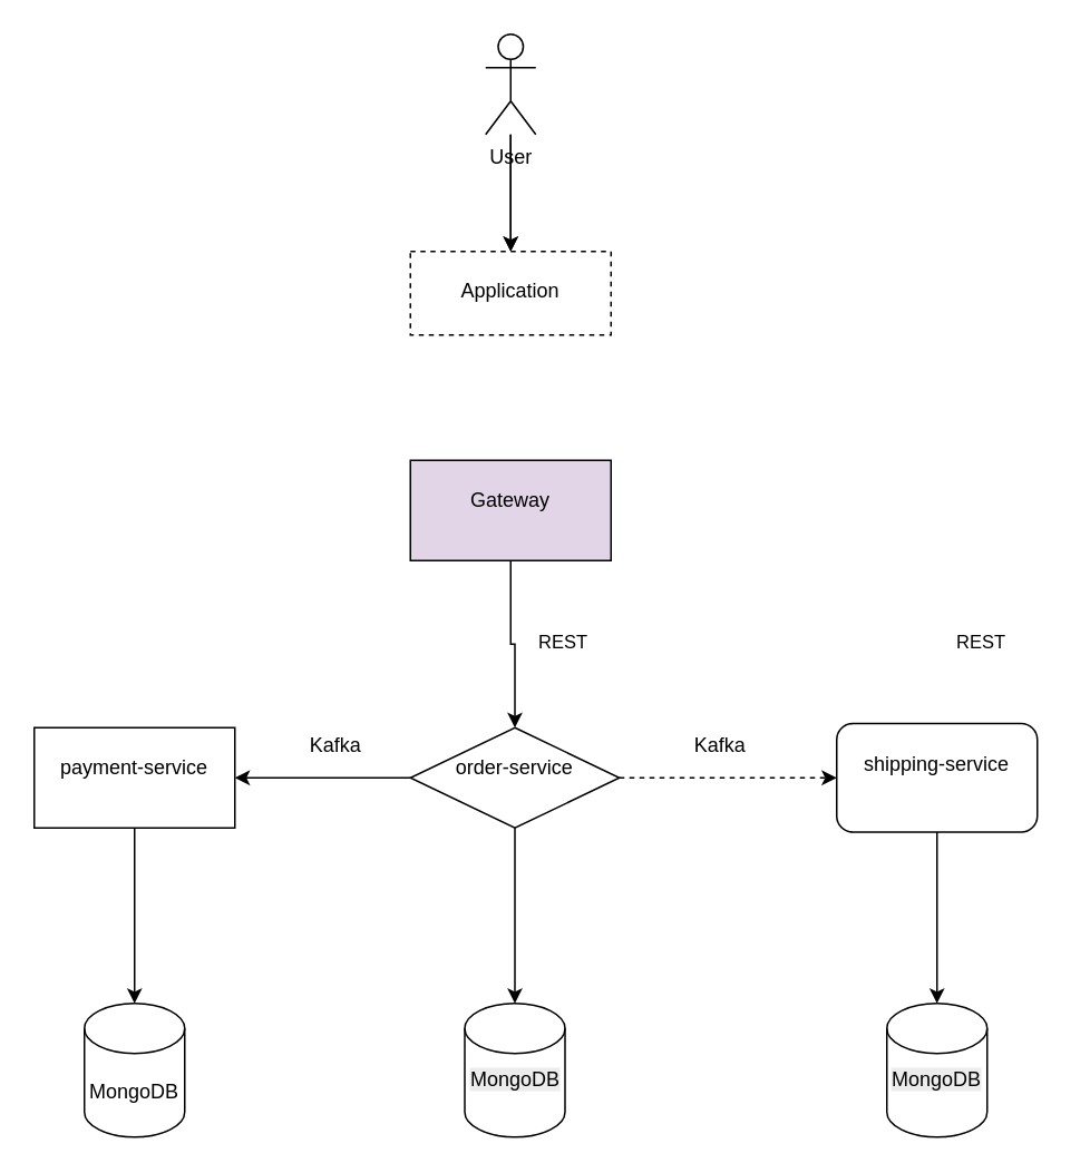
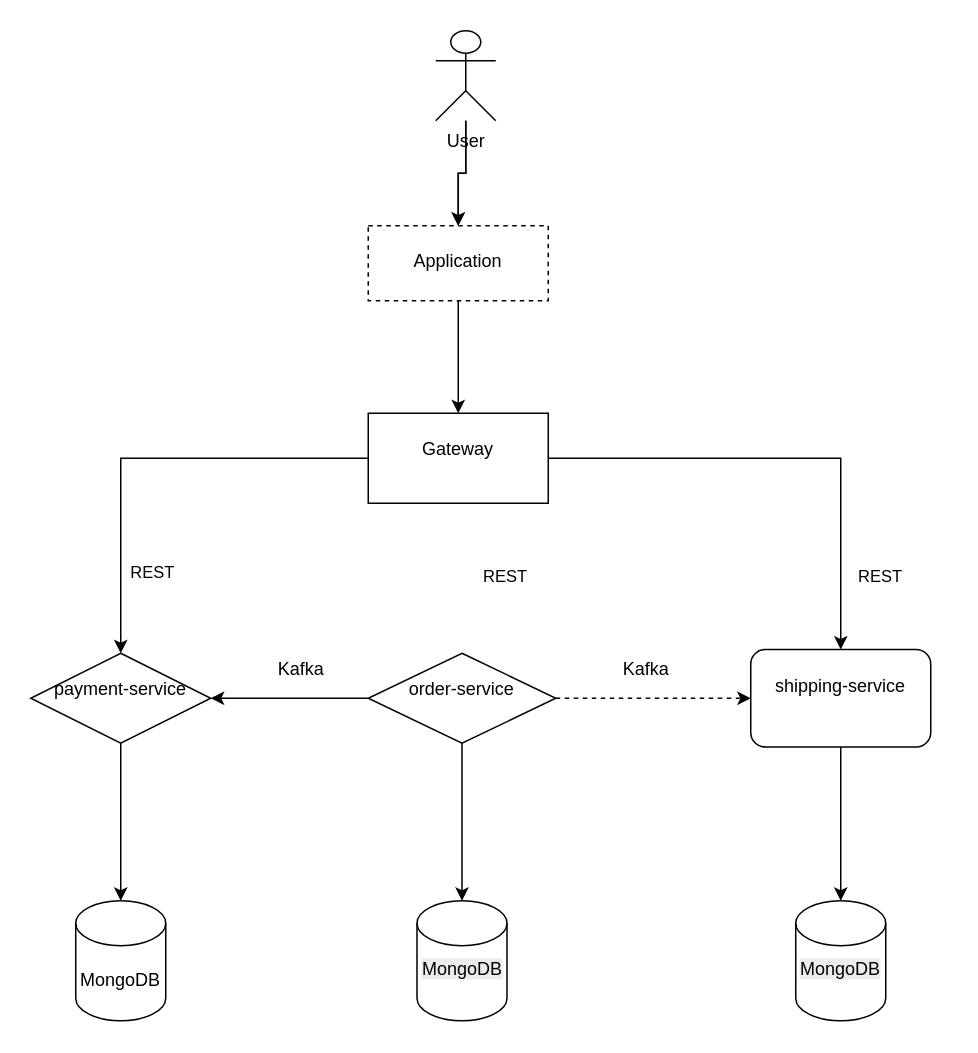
  <mxCell id="0" />
  <mxCell id="1" parent="0" />
  <mxCell id="2" value="" style="edgeStyle=orthogonalEdgeStyle;rounded=0;orthogonalLoop=1;jettySize=auto;html=1;" edge="1" parent="1" source="4" target="6"><mxGeometry relative="1" as="geometry" /></mxCell>
  <mxCell id="3" value="" style="edgeStyle=orthogonalEdgeStyle;rounded=0;orthogonalLoop=1;jettySize=auto;html=1;" edge="1" parent="1" source="4" target="6"><mxGeometry relative="1" as="geometry" /></mxCell>
- <mxCell id="4" value="User&lt;div&gt;&lt;br&gt;&lt;/div&gt;" style="shape=umlActor;verticalLabelPosition=bottom;verticalAlign=top;html=1;outlineConnect=0;" vertex="1" parent="1"><mxGeometry x="290" y="20" width="30" height="60" as="geometry" /></mxCell>
+ <mxCell id="4" value="User&lt;div&gt;&lt;br&gt;&lt;/div&gt;" style="shape=umlActor;verticalLabelPosition=bottom;verticalAlign=top;html=1;outlineConnect=0;" vertex="1" parent="1"><mxGeometry x="290" y="20" width="40" height="60" as="geometry" /></mxCell>
+ <mxCell id="5" value="" style="edgeStyle=orthogonalEdgeStyle;rounded=0;orthogonalLoop=1;jettySize=auto;html=1;" edge="1" parent="1" source="6" target="10"><mxGeometry relative="1" as="geometry" /></mxCell>
  <mxCell id="6" value="&lt;div style=&quot;&quot;&gt;&lt;span style=&quot;background-color: transparent; color: light-dark(rgb(0, 0, 0), rgb(255, 255, 255));&quot;&gt;Application&lt;/span&gt;&lt;/div&gt;" style="whiteSpace=wrap;html=1;verticalAlign=top;align=center;spacingTop=10;dashed=1;" vertex="1" parent="1"><mxGeometry x="245" y="150" width="120" height="50" as="geometry" /></mxCell>
- <mxCell id="9" value="" style="edgeStyle=orthogonalEdgeStyle;rounded=0;orthogonalLoop=1;jettySize=auto;html=1;" edge="1" parent="1" source="10" target="14"><mxGeometry relative="1" as="geometry" /></mxCell>
- <mxCell id="10" value="Gateway&lt;div&gt;&lt;br&gt;&lt;/div&gt;" style="whiteSpace=wrap;html=1;verticalAlign=top;spacingTop=10;fillColor=#e1d5e7;" vertex="1" parent="1"><mxGeometry x="245" y="275" width="120" height="60" as="geometry" /></mxCell>
+ <mxCell id="7" value="" style="edgeStyle=orthogonalEdgeStyle;rounded=0;orthogonalLoop=1;jettySize=auto;html=1;" edge="1" parent="1" source="10" target="16"><mxGeometry relative="1" as="geometry" /></mxCell>
+ <mxCell id="8" value="REST" style="edgeLabel;html=1;align=center;verticalAlign=middle;resizable=0;points=[];" vertex="1" connectable="0" parent="7"><mxGeometry x="0.551" y="-1" relative="1" as="geometry"><mxPoint x="21" y="11" as="offset" /></mxGeometry></mxCell>
+ <mxCell id="9" value="" style="edgeStyle=orthogonalEdgeStyle;rounded=0;orthogonalLoop=1;jettySize=auto;html=1;" edge="1" parent="1" source="10" target="18"><mxGeometry relative="1" as="geometry" /></mxCell>
+ <mxCell id="10" value="Gateway&lt;div&gt;&lt;br&gt;&lt;/div&gt;" style="whiteSpace=wrap;html=1;verticalAlign=top;spacingTop=10;" vertex="1" parent="1"><mxGeometry x="245" y="275" width="120" height="60" as="geometry" /></mxCell>
  <mxCell id="11" style="edgeStyle=orthogonalEdgeStyle;rounded=0;orthogonalLoop=1;jettySize=auto;html=1;" edge="1" parent="1" source="14" target="16"><mxGeometry relative="1" as="geometry" /></mxCell>
  <mxCell id="12" style="edgeStyle=orthogonalEdgeStyle;rounded=0;orthogonalLoop=1;jettySize=auto;html=1;entryX=0;entryY=0.5;entryDx=0;entryDy=0;dashed=1;" edge="1" parent="1" source="14" target="18"><mxGeometry relative="1" as="geometry" /></mxCell>
  <mxCell id="13" style="edgeStyle=orthogonalEdgeStyle;rounded=0;orthogonalLoop=1;jettySize=auto;html=1;" edge="1" parent="1" source="14" target="22"><mxGeometry relative="1" as="geometry" /></mxCell>
  <mxCell id="14" value="order-service&lt;div&gt;&lt;br&gt;&lt;/div&gt;" style="rhombus;whiteSpace=wrap;html=1;verticalAlign=top;spacingTop=10;" vertex="1" parent="1"><mxGeometry x="245" y="435" width="125" height="60" as="geometry" /></mxCell>
  <mxCell id="15" style="edgeStyle=orthogonalEdgeStyle;rounded=0;orthogonalLoop=1;jettySize=auto;html=1;" edge="1" parent="1" source="16" target="21"><mxGeometry relative="1" as="geometry" /></mxCell>
- <mxCell id="16" value="payment-service&lt;div&gt;&lt;br&gt;&lt;/div&gt;" style="whiteSpace=wrap;html=1;verticalAlign=top;spacingTop=10;" vertex="1" parent="1"><mxGeometry x="20" y="435" width="120" height="60" as="geometry" /></mxCell>
+ <mxCell id="16" value="payment-service&lt;div&gt;&lt;br&gt;&lt;/div&gt;" style="rhombus;whiteSpace=wrap;html=1;verticalAlign=top;spacingTop=10;" vertex="1" parent="1"><mxGeometry x="20" y="435" width="120" height="60" as="geometry" /></mxCell>
  <mxCell id="17" style="edgeStyle=orthogonalEdgeStyle;rounded=0;orthogonalLoop=1;jettySize=auto;html=1;" edge="1" parent="1" source="18" target="23"><mxGeometry relative="1" as="geometry" /></mxCell>
  <mxCell id="18" value="shipping-service&lt;div&gt;&lt;br&gt;&lt;/div&gt;" style="whiteSpace=wrap;html=1;verticalAlign=top;spacingTop=10;rounded=1;" vertex="1" parent="1"><mxGeometry x="500" y="432.5" width="120" height="65" as="geometry" /></mxCell>
  <mxCell id="19" value="Kafka&lt;div&gt;&lt;br&gt;&lt;/div&gt;" style="text;html=1;align=center;verticalAlign=middle;resizable=0;points=[];autosize=1;strokeColor=none;fillColor=none;" vertex="1" parent="1"><mxGeometry x="175" y="433" width="50" height="40" as="geometry" /></mxCell>
  <mxCell id="20" value="Kafka&lt;div&gt;&lt;br&gt;&lt;/div&gt;" style="text;html=1;align=center;verticalAlign=middle;resizable=0;points=[];autosize=1;strokeColor=none;fillColor=none;" vertex="1" parent="1"><mxGeometry x="405" y="433" width="50" height="40" as="geometry" /></mxCell>
  <mxCell id="21" value="MongoDB" style="shape=cylinder3;whiteSpace=wrap;html=1;boundedLbl=1;backgroundOutline=1;size=15;" vertex="1" parent="1"><mxGeometry x="50" y="600" width="60" height="80" as="geometry" /></mxCell>
  <mxCell id="22" value="&#10;&lt;span style=&quot;color: rgb(0, 0, 0); font-family: Helvetica; font-size: 12px; font-style: normal; font-variant-ligatures: normal; font-variant-caps: normal; font-weight: 400; letter-spacing: normal; orphans: 2; text-align: center; text-indent: 0px; text-transform: none; widows: 2; word-spacing: 0px; -webkit-text-stroke-width: 0px; white-space: normal; background-color: rgb(236, 236, 236); text-decoration-thickness: initial; text-decoration-style: initial; text-decoration-color: initial; display: inline !important; float: none;&quot;&gt;MongoDB&lt;/span&gt;&#10;&#10;" style="shape=cylinder3;whiteSpace=wrap;html=1;boundedLbl=1;backgroundOutline=1;size=15;" vertex="1" parent="1"><mxGeometry x="277.5" y="600" width="60" height="80" as="geometry" /></mxCell>
  <mxCell id="23" value="&#10;&lt;span style=&quot;color: rgb(0, 0, 0); font-family: Helvetica; font-size: 12px; font-style: normal; font-variant-ligatures: normal; font-variant-caps: normal; font-weight: 400; letter-spacing: normal; orphans: 2; text-align: center; text-indent: 0px; text-transform: none; widows: 2; word-spacing: 0px; -webkit-text-stroke-width: 0px; white-space: normal; background-color: rgb(236, 236, 236); text-decoration-thickness: initial; text-decoration-style: initial; text-decoration-color: initial; display: inline !important; float: none;&quot;&gt;MongoDB&lt;/span&gt;&#10;&#10;" style="shape=cylinder3;whiteSpace=wrap;html=1;boundedLbl=1;backgroundOutline=1;size=15;" vertex="1" parent="1"><mxGeometry x="530" y="600" width="60" height="80" as="geometry" /></mxCell>
  <mxCell id="24" value="&lt;span style=&quot;color: rgb(0, 0, 0); font-family: Helvetica; font-size: 11px; font-style: normal; font-variant-ligatures: normal; font-variant-caps: normal; font-weight: 400; letter-spacing: normal; orphans: 2; text-align: center; text-indent: 0px; text-transform: none; widows: 2; word-spacing: 0px; -webkit-text-stroke-width: 0px; white-space: nowrap; background-color: rgb(255, 255, 255); text-decoration-thickness: initial; text-decoration-style: initial; text-decoration-color: initial; display: inline !important; float: none;&quot;&gt;REST&lt;/span&gt;" style="text;whiteSpace=wrap;html=1;" vertex="1" parent="1"><mxGeometry x="320" y="370" width="60" height="40" as="geometry" /></mxCell>
  <mxCell id="25" value="&lt;span style=&quot;color: rgb(0, 0, 0); font-family: Helvetica; font-size: 11px; font-style: normal; font-variant-ligatures: normal; font-variant-caps: normal; font-weight: 400; letter-spacing: normal; orphans: 2; text-align: center; text-indent: 0px; text-transform: none; widows: 2; word-spacing: 0px; -webkit-text-stroke-width: 0px; white-space: nowrap; background-color: rgb(255, 255, 255); text-decoration-thickness: initial; text-decoration-style: initial; text-decoration-color: initial; display: inline !important; float: none;&quot;&gt;REST&lt;/span&gt;" style="text;whiteSpace=wrap;html=1;" vertex="1" parent="1"><mxGeometry x="570" y="370" width="60" height="40" as="geometry" /></mxCell>
